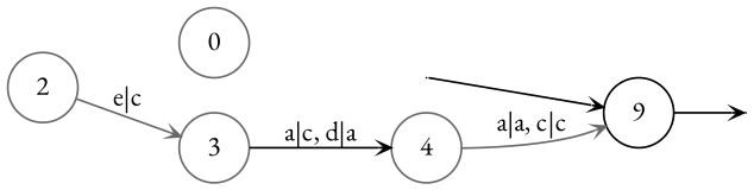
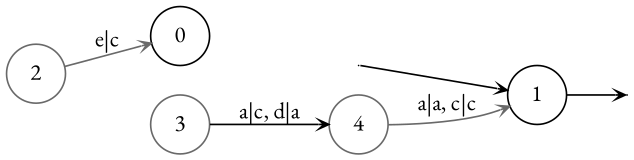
  digraph {
    fontname="EB Garamond"
    rankdir=LR
    vcsn_context="lat<letterset<char_letters(abcde)>, letterset<char_letters(abcde)>>, b"
    node [fontname="EB Garamond" shape=circle color=DimGray style=rounded]
    edge [arrowhead=vee arrowsize=.6 fontname="EB Garamond"]
    I1 [shape=point width=0 color="" style=""]
    F1 [shape=point width=0 color="" style=""]
-   0 [width=0.5]
-   1 [width=0.5 label=9 color=""]
+   0 [color=black width=0.5]
+   1 [width=0.5 color=""]
    2 [width=0.5]
    3 [width=0.5]
    4 [width=0.5]
    subgraph sub_1 {
      I1
      F1
    }
    subgraph sub_2 {
      0
      1
      2
      3
      4
    }
    I1 -> 1
    1 -> F1
-   2 -> 3 [color=DimGray label="e|c"]
+   2 -> 0 [color=DimGray label="e|c"]
    3 -> 4 [color=black label="a|c, d|a"]
    4 -> 1 [color=DimGray label="a|a, c|c"]
  }
